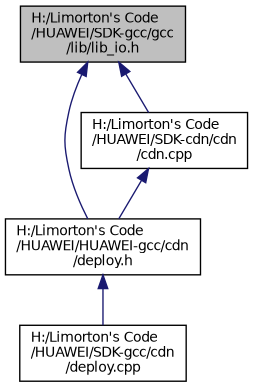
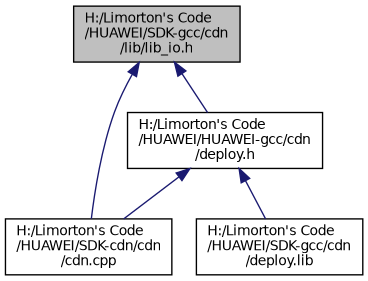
  digraph {
    node [color=black fillcolor=white fontname=Helvetica fontsize=10 shape=record style=filled]
    edge [color=midnightblue dir=back fontname=Helvetica fontsize=10 labelfontname=Helvetica labelfontsize=10 style=solid]
-   n1 [fillcolor=grey75 fontcolor=black height=0.2 label="H:/Limorton's Code\l/HUAWEI/SDK-gcc/gcc\l/lib/lib_io.h" width=0.4]
+   n1 [fillcolor=grey75 fontcolor=black height=0.2 label="H:/Limorton's Code\l/HUAWEI/SDK-gcc/cdn\l/lib/lib_io.h" width=0.4]
    n2 [height=0.2 label="H:/Limorton's Code\l/HUAWEI/HUAWEI-gcc/cdn\l/deploy.h" width=0.4]
    n3 [height=0.2 label="H:/Limorton's Code\l/HUAWEI/SDK-cdn/cdn\l/cdn.cpp" width=0.4]
-   n4 [height=0.2 label="H:/Limorton's Code\l/HUAWEI/SDK-gcc/cdn\l/deploy.cpp" width=0.4]
+   n4 [height=0.2 label="H:/Limorton's Code\l/HUAWEI/SDK-gcc/cdn\l/deploy.lib" width=0.4]
    n1 -> n2
    n1 -> n3
-   n3 -> n2
+   n2 -> n3
    n2 -> n4
  }
